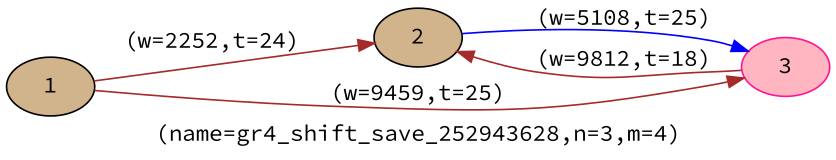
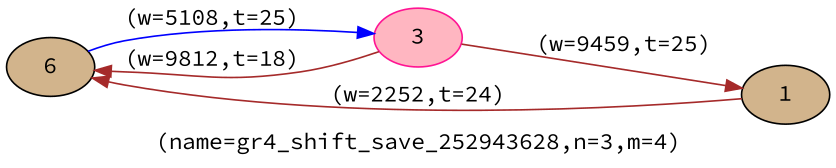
  digraph {
    fontname="Source Code Pro"
    label="(name=gr4_shift_save_252943628,n=3,m=4)"
    rankdir=LR
    node [color=black fillcolor=tan fontname="Source Code Pro" style=filled]
    edge [color=brown fontname="Source Code Pro"]
-   n1 [label=2]
+   n1 [label=6]
    n2 [color=deeppink fillcolor=lightpink label=3]
    n3 [label=1]
    n1 -> n2 [color=blue label="(w=5108,t=25)"]
    n2 -> n1 [label="(w=9812,t=18)"]
-   n3 -> n2 [label="(w=9459,t=25)"]
+   n2 -> n3 [label="(w=9459,t=25)"]
    n3 -> n1 [label="(w=2252,t=24)"]
  }
